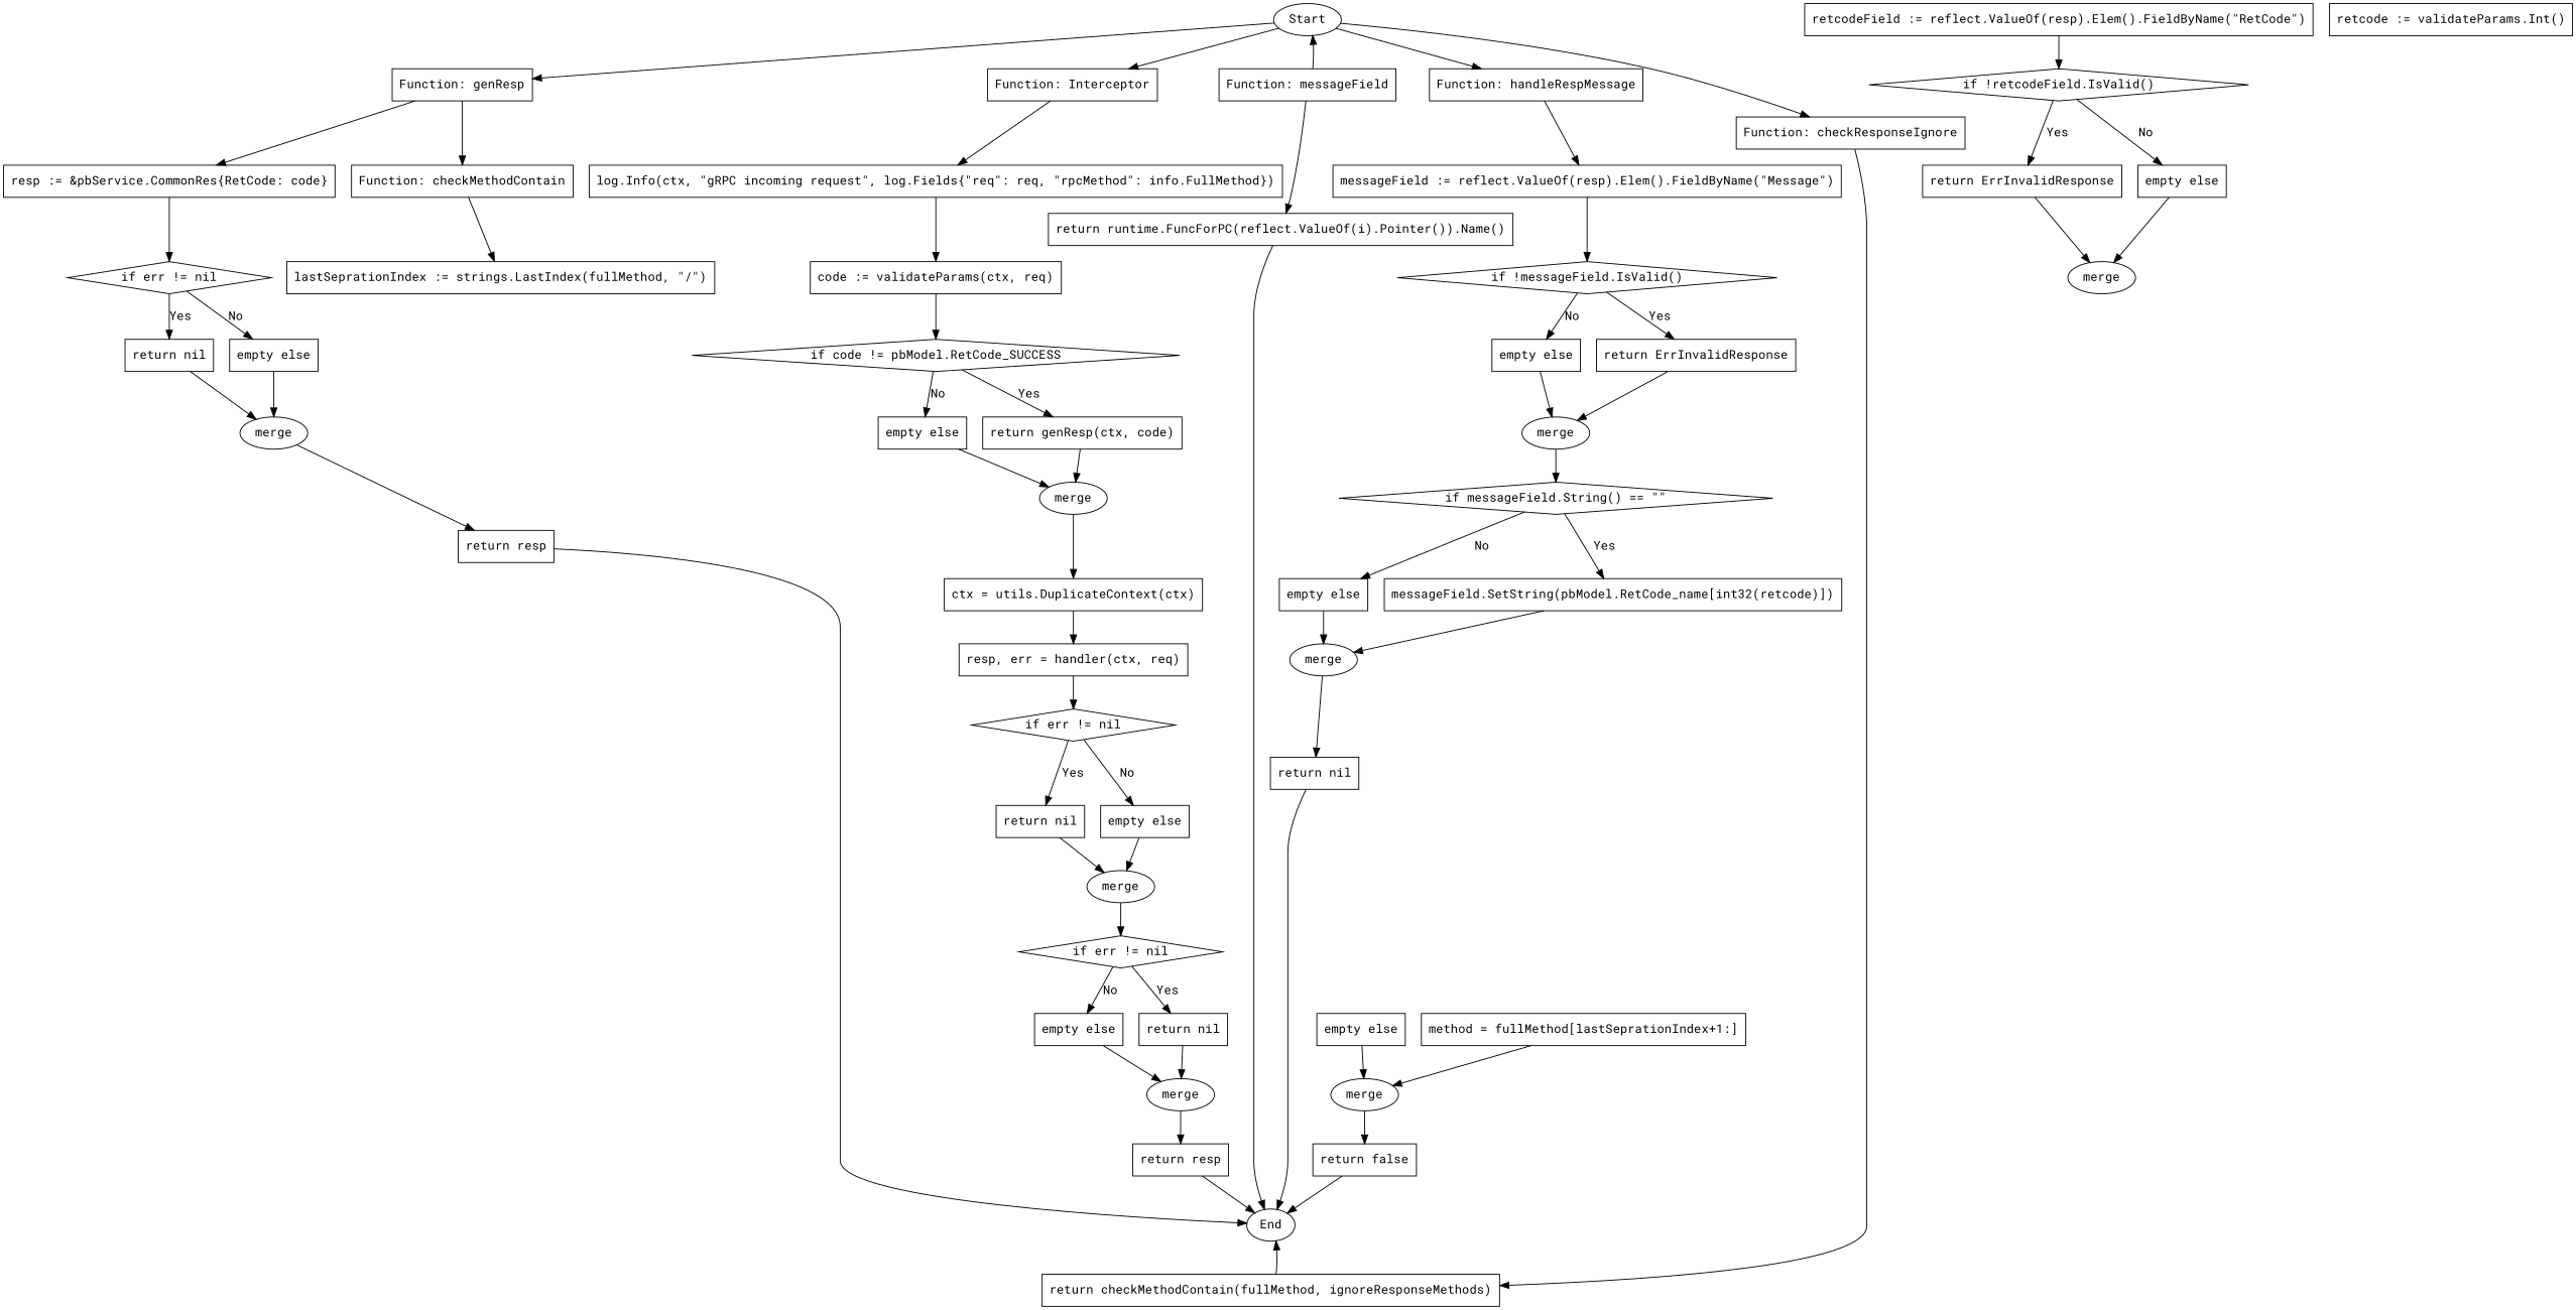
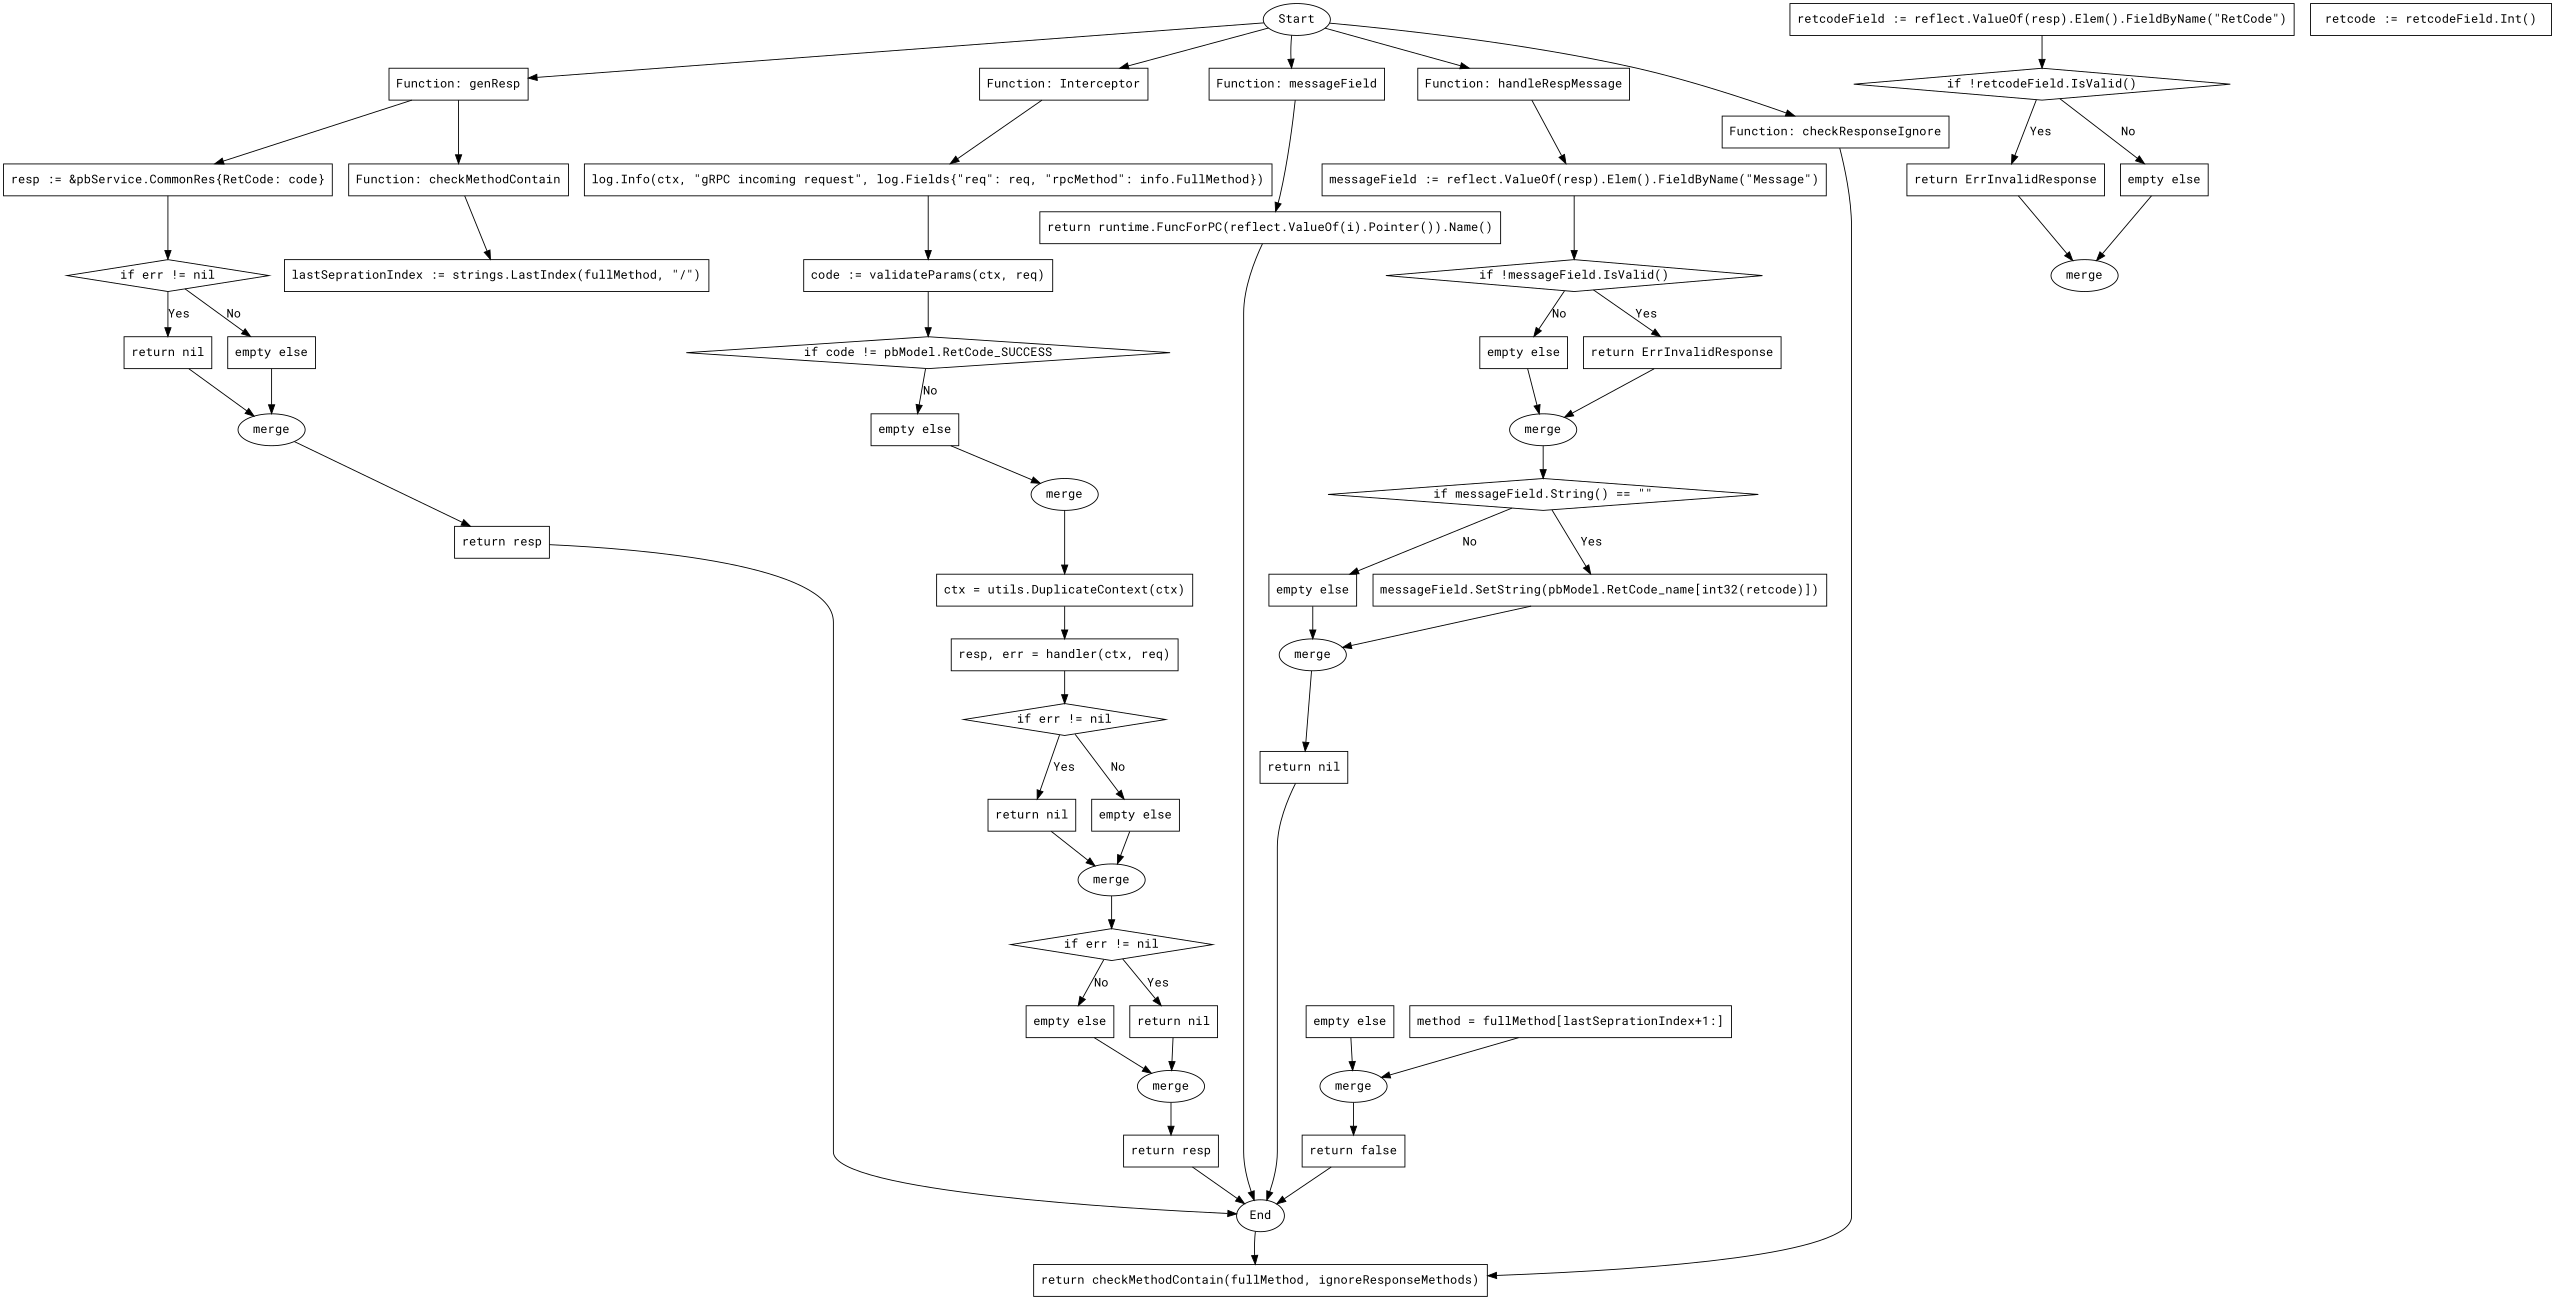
  digraph {
    fontname="Roboto Mono"
    rankdir=TB
    node [fontname="Roboto Mono" shape=box]
    edge [fontname="Roboto Mono"]
    n1 [label="empty else"]
    n2 [label=merge shape=ellipse]
    n3 [label="if messageField.String() == \"\"" shape=diamond]
    n4 [label="return ErrInvalidResponse"]
    n5 [label=merge shape=ellipse]
    n6 [label="Function: checkMethodContain"]
    n7 [label="lastSeprationIndex := strings.LastIndex(fullMethod, \"/\")"]
    n8 [label=merge shape=ellipse]
    n9 [label="return false"]
    n10 [label=End shape=ellipse]
    n11 [label="Function: messageField"]
    n12 [label="return runtime.FuncForPC(reflect.ValueOf(i).Pointer()).Name()"]
    n13 [label="code := validateParams(ctx, req)"]
    n14 [label="if code != pbModel.RetCode_SUCCESS" shape=diamond]
-   n15 [label="return genResp(ctx, code)"]
    n16 [label="empty else"]
    n17 [label=merge shape=ellipse]
    n18 [label="ctx = utils.DuplicateContext(ctx)"]
    n19 [label="empty else"]
    n20 [label=merge shape=ellipse]
    n21 [label="if err != nil" shape=diamond]
    n22 [label="return nil"]
    n23 [label=merge shape=ellipse]
    n24 [label="return resp"]
    n25 [label="if !messageField.IsValid()" shape=diamond]
    n26 [label="return ErrInvalidResponse"]
    n27 [label="messageField.SetString(pbModel.RetCode_name[int32(retcode)])"]
    n28 [label="empty else"]
    n29 [label=merge shape=ellipse]
    n30 [label="retcodeField := reflect.ValueOf(resp).Elem().FieldByName(\"RetCode\")"]
    n31 [label="if !retcodeField.IsValid()" shape=diamond]
    n32 [label="empty else"]
    n33 [label=Start shape=ellipse]
    n34 [label="Function: genResp"]
    n35 [label="Function: Interceptor"]
    n36 [label="Function: checkResponseIgnore"]
    n37 [label="Function: handleRespMessage"]
    n38 [label="resp := &pbService.CommonRes{RetCode: code}"]
    n39 [label="log.Info(ctx, \"gRPC incoming request\", log.Fields{\"req\": req, \"rpcMethod\": info.FullMethod})"]
    n40 [label="return checkMethodContain(fullMethod, ignoreResponseMethods)"]
    n41 [label="messageField := reflect.ValueOf(resp).Elem().FieldByName(\"Message\")"]
    n42 [label="resp, err = handler(ctx, req)"]
    n43 [label="if err != nil" shape=diamond]
    n44 [label="return nil"]
    n45 [label=merge shape=ellipse]
    n46 [label="return resp"]
    n47 [label="empty else"]
    n48 [label="if err != nil" shape=diamond]
    n49 [label="return nil"]
    n50 [label="empty else"]
-   n51 [label="retcode := validateParams.Int()"]
+   n51 [label="retcode := retcodeField.Int()"]
    n52 [label="method = fullMethod[lastSeprationIndex+1:]"]
    n53 [label="empty else"]
    n54 [label="return nil"]
    n1 -> n2
    n2 -> n3
    n3 -> n27 [label=Yes]
    n3 -> n28 [label=No]
    n4 -> n5
    n6 -> n7
    n8 -> n9
    n9 -> n10
    n11 -> n12
    n12 -> n10
    n13 -> n14
-   n14 -> n15 [label=Yes]
    n14 -> n16 [label=No]
-   n15 -> n17
    n16 -> n17
    n17 -> n18
    n18 -> n42
    n19 -> n20
    n20 -> n21
    n21 -> n22 [label=Yes]
    n21 -> n50 [label=No]
    n22 -> n23
    n23 -> n24
    n24 -> n10
    n25 -> n1 [label=No]
    n25 -> n26 [label=Yes]
    n26 -> n2
    n27 -> n29
    n28 -> n29
    n29 -> n54
    n30 -> n31
    n31 -> n4 [label=Yes]
    n31 -> n32 [label=No]
    n32 -> n5
-   n11 -> n33
+   n33 -> n11
    n33 -> n34
    n33 -> n35
    n33 -> n36
    n33 -> n37
    n34 -> n6
    n34 -> n38
    n35 -> n39
    n36 -> n40
    n37 -> n41
    n38 -> n43
    n39 -> n13
-   n40 -> n10
+   n10 -> n40
    n41 -> n25
    n42 -> n48
    n43 -> n44 [label=Yes]
    n43 -> n47 [label=No]
    n44 -> n45
    n45 -> n46
    n46 -> n10
    n47 -> n45
    n48 -> n19 [label=No]
    n48 -> n49 [label=Yes]
    n49 -> n20
    n50 -> n23
    n52 -> n8
    n53 -> n8
    n54 -> n10
  }
